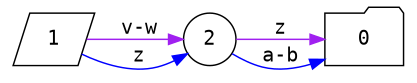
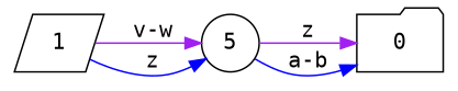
  digraph {
    fontname="DejaVu Sans Mono"
    rankdir=LR
    node [fontname="DejaVu Sans Mono"]
    edge [color=purple fontname="DejaVu Sans Mono"]
    0 [shape=folder]
    1 [shape=parallelogram]
-   2 [shape=circle]
+   2 [shape=circle label=5]
    1 -> 2 [label="v-w"]
    1 -> 2 [color=blue label=z]
    2 -> 0 [label=z]
    2 -> 0 [color=blue label="a-b"]
  }
